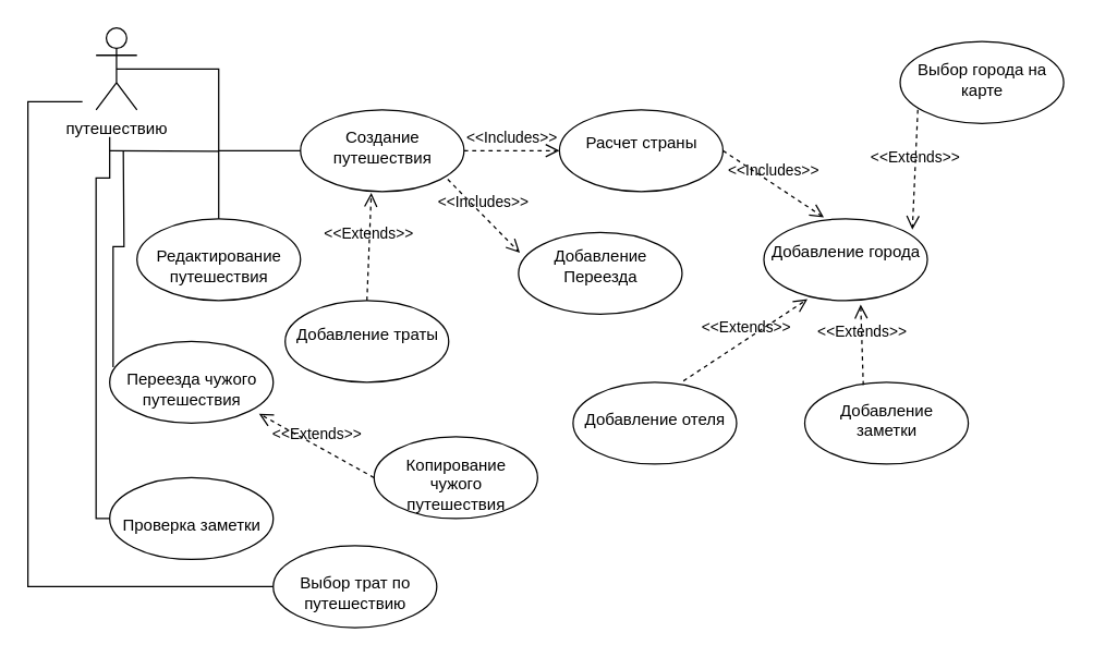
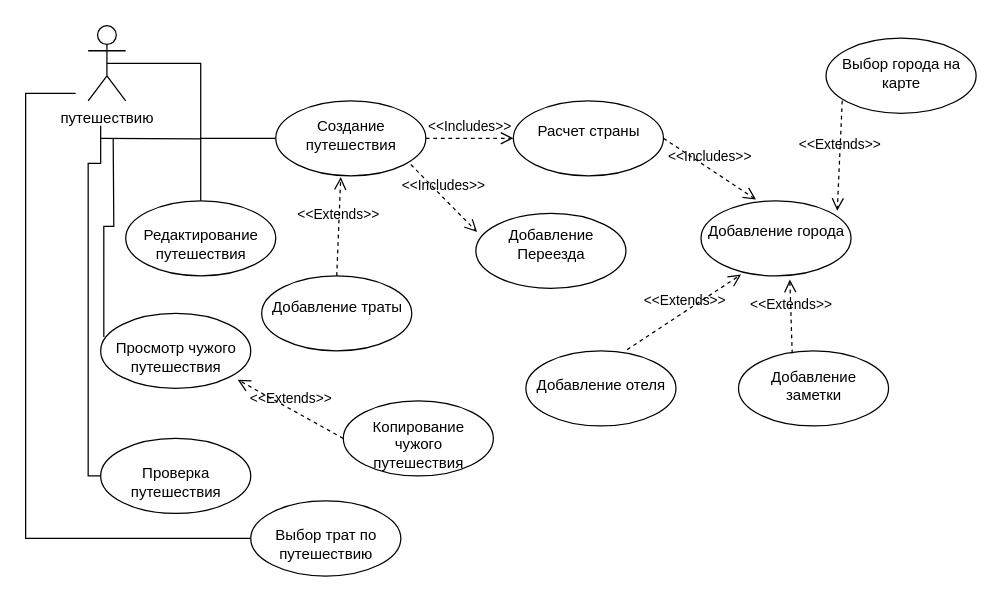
  <mxCell id="0" />
  <mxCell id="1" parent="0" />
  <mxCell id="2" value="путешествию" style="shape=umlActor;verticalLabelPosition=bottom;verticalAlign=top;html=1;" parent="1" vertex="1"><mxGeometry x="70" y="20" width="30" height="60" as="geometry" /></mxCell>
  <mxCell id="3" style="edgeStyle=orthogonalEdgeStyle;rounded=0;orthogonalLoop=1;jettySize=auto;html=1;exitX=0.5;exitY=1;exitDx=0;exitDy=0;" parent="1" edge="1"><mxGeometry relative="1" as="geometry"><mxPoint x="280" y="70" as="sourcePoint" /><mxPoint x="280" y="70" as="targetPoint" /></mxGeometry></mxCell>
  <mxCell id="4" style="edgeStyle=orthogonalEdgeStyle;rounded=0;orthogonalLoop=1;jettySize=auto;html=1;exitX=0.5;exitY=1;exitDx=0;exitDy=0;" parent="1" edge="1"><mxGeometry relative="1" as="geometry"><mxPoint x="569.25" y="60" as="sourcePoint" /><mxPoint x="569.25" y="60" as="targetPoint" /></mxGeometry></mxCell>
  <mxCell id="5" value="" style="shape=ellipse;container=1;horizontal=1;horizontalStack=0;resizeParent=1;resizeParentMax=0;resizeLast=0;html=1;dashed=0;collapsible=0;" parent="1" vertex="1"><mxGeometry x="220" y="80" width="120" height="60" as="geometry" /></mxCell>
  <mxCell id="6" value="Создание путешествия" style="html=1;strokeColor=none;fillColor=none;align=center;verticalAlign=middle;rotatable=0;whiteSpace=wrap;" parent="5" vertex="1"><mxGeometry x="3.75" y="25.71" width="112.5" height="4.29" as="geometry" /></mxCell>
  <mxCell id="7" value="" style="shape=ellipse;container=1;horizontal=1;horizontalStack=0;resizeParent=1;resizeParentMax=0;resizeLast=0;html=1;dashed=0;collapsible=0;" parent="1" vertex="1"><mxGeometry x="660" y="30" width="120" height="60" as="geometry" /></mxCell>
  <mxCell id="8" value="Выбор города на карте" style="html=1;strokeColor=none;fillColor=none;align=center;verticalAlign=middle;rotatable=0;whiteSpace=wrap;" parent="7" vertex="1"><mxGeometry x="3.75" y="25.71" width="112.5" height="4.29" as="geometry" /></mxCell>
  <mxCell id="9" value="" style="shape=ellipse;container=1;horizontal=1;horizontalStack=0;resizeParent=1;resizeParentMax=0;resizeLast=0;html=1;dashed=0;collapsible=0;" parent="1" vertex="1"><mxGeometry x="410" y="80" width="120" height="60" as="geometry" /></mxCell>
  <mxCell id="10" value="Расчет страны" style="html=1;strokeColor=none;fillColor=none;align=center;verticalAlign=middle;rotatable=0;whiteSpace=wrap;" parent="9" vertex="1"><mxGeometry x="3.75" y="20" width="112.5" height="10" as="geometry" /></mxCell>
  <mxCell id="11" value="&amp;lt;&amp;lt;Extends&amp;gt;&amp;gt;" style="endArrow=open;startArrow=none;endFill=0;startFill=0;endSize=8;html=1;verticalAlign=bottom;dashed=1;labelBackgroundColor=none;rounded=0;entryX=0.908;entryY=0.133;entryDx=0;entryDy=0;entryPerimeter=0;exitX=0.108;exitY=0.833;exitDx=0;exitDy=0;exitPerimeter=0;" parent="1" source="7" target="17" edge="1"><mxGeometry width="160" relative="1" as="geometry"><mxPoint x="635" y="110" as="sourcePoint" /><mxPoint x="350" y="30" as="targetPoint" /></mxGeometry></mxCell>
  <mxCell id="12" value="&amp;lt;&amp;lt;Includes&amp;gt;&amp;gt;" style="endArrow=open;startArrow=none;endFill=0;startFill=0;endSize=8;html=1;verticalAlign=bottom;dashed=1;labelBackgroundColor=none;rounded=0;exitX=1;exitY=0.5;exitDx=0;exitDy=0;entryX=0;entryY=0.5;entryDx=0;entryDy=0;" parent="1" source="5" target="9" edge="1"><mxGeometry x="-0.01" width="160" relative="1" as="geometry"><mxPoint x="639" y="124" as="sourcePoint" /><mxPoint x="540" y="130" as="targetPoint" /><mxPoint as="offset" /></mxGeometry></mxCell>
  <mxCell id="13" value="" style="endArrow=none;html=1;endSize=12;startArrow=none;startSize=14;startFill=0;edgeStyle=orthogonalEdgeStyle;align=center;verticalAlign=bottom;endFill=0;rounded=0;exitX=0.5;exitY=0.5;exitDx=0;exitDy=0;exitPerimeter=0;entryX=0;entryY=0.5;entryDx=0;entryDy=0;" parent="1" source="2" target="5" edge="1"><mxGeometry y="3" relative="1" as="geometry"><mxPoint x="95" y="60" as="sourcePoint" /><mxPoint x="230" y="30" as="targetPoint" /></mxGeometry></mxCell>
  <mxCell id="14" value="" style="shape=ellipse;container=1;horizontal=1;horizontalStack=0;resizeParent=1;resizeParentMax=0;resizeLast=0;html=1;dashed=0;collapsible=0;" parent="1" vertex="1"><mxGeometry x="380" y="170" width="120" height="60" as="geometry" /></mxCell>
  <mxCell id="15" value="Добавление Переезда" style="html=1;strokeColor=none;fillColor=none;align=center;verticalAlign=middle;rotatable=0;whiteSpace=wrap;" parent="14" vertex="1"><mxGeometry x="3.75" y="20" width="112.5" height="10" as="geometry" /></mxCell>
  <mxCell id="16" value="&amp;lt;&amp;lt;Includes&amp;gt;&amp;gt;" style="endArrow=open;startArrow=none;endFill=0;startFill=0;endSize=8;html=1;verticalAlign=bottom;dashed=1;labelBackgroundColor=none;rounded=0;exitX=0.9;exitY=0.85;exitDx=0;exitDy=0;entryX=0.008;entryY=0.25;entryDx=0;entryDy=0;exitPerimeter=0;entryPerimeter=0;" parent="1" source="5" target="14" edge="1"><mxGeometry x="-0.01" width="160" relative="1" as="geometry"><mxPoint x="350" y="120" as="sourcePoint" /><mxPoint x="420" y="120" as="targetPoint" /><mxPoint as="offset" /></mxGeometry></mxCell>
  <mxCell id="17" value="" style="shape=ellipse;container=1;horizontal=1;horizontalStack=0;resizeParent=1;resizeParentMax=0;resizeLast=0;html=1;dashed=0;collapsible=0;" parent="1" vertex="1"><mxGeometry x="560" y="160" width="120" height="60" as="geometry" /></mxCell>
  <mxCell id="18" value="Добавление города" style="html=1;strokeColor=none;fillColor=none;align=center;verticalAlign=middle;rotatable=0;whiteSpace=wrap;" parent="17" vertex="1"><mxGeometry x="3.75" y="20" width="112.5" height="10" as="geometry" /></mxCell>
  <mxCell id="19" value="&amp;lt;&amp;lt;Includes&amp;gt;&amp;gt;" style="endArrow=open;startArrow=none;endFill=0;startFill=0;endSize=8;html=1;verticalAlign=bottom;dashed=1;labelBackgroundColor=none;rounded=0;exitX=1;exitY=0.5;exitDx=0;exitDy=0;entryX=0.367;entryY=-0.017;entryDx=0;entryDy=0;entryPerimeter=0;" parent="1" source="9" target="17" edge="1"><mxGeometry x="-0.01" width="160" relative="1" as="geometry"><mxPoint x="350" y="120" as="sourcePoint" /><mxPoint x="420" y="120" as="targetPoint" /><mxPoint as="offset" /></mxGeometry></mxCell>
  <mxCell id="20" value="" style="shape=ellipse;container=1;horizontal=1;horizontalStack=0;resizeParent=1;resizeParentMax=0;resizeLast=0;html=1;dashed=0;collapsible=0;" parent="1" vertex="1"><mxGeometry x="590" y="280" width="120" height="60" as="geometry" /></mxCell>
  <mxCell id="21" value="Добавление заметки" style="html=1;strokeColor=none;fillColor=none;align=center;verticalAlign=middle;rotatable=0;whiteSpace=wrap;" parent="20" vertex="1"><mxGeometry x="3.75" y="25.71" width="112.5" height="4.29" as="geometry" /></mxCell>
  <mxCell id="22" value="&amp;lt;&amp;lt;Extends&amp;gt;&amp;gt;" style="endArrow=open;startArrow=none;endFill=0;startFill=0;endSize=8;html=1;verticalAlign=bottom;dashed=1;labelBackgroundColor=none;rounded=0;entryX=0.592;entryY=1.05;entryDx=0;entryDy=0;entryPerimeter=0;exitX=0.358;exitY=0.033;exitDx=0;exitDy=0;exitPerimeter=0;" parent="1" source="20" target="17" edge="1"><mxGeometry width="160" relative="1" as="geometry"><mxPoint x="683" y="90" as="sourcePoint" /><mxPoint x="679" y="178" as="targetPoint" /></mxGeometry></mxCell>
  <mxCell id="23" value="" style="shape=ellipse;container=1;horizontal=1;horizontalStack=0;resizeParent=1;resizeParentMax=0;resizeLast=0;html=1;dashed=0;collapsible=0;" parent="1" vertex="1"><mxGeometry x="420" y="280" width="120" height="60" as="geometry" /></mxCell>
  <mxCell id="24" value="Добавление отеля" style="html=1;strokeColor=none;fillColor=none;align=center;verticalAlign=middle;rotatable=0;whiteSpace=wrap;" parent="23" vertex="1"><mxGeometry x="3.75" y="25.71" width="112.5" height="4.29" as="geometry" /></mxCell>
  <mxCell id="25" value="&amp;lt;&amp;lt;Extends&amp;gt;&amp;gt;" style="endArrow=open;startArrow=none;endFill=0;startFill=0;endSize=8;html=1;verticalAlign=bottom;dashed=1;labelBackgroundColor=none;rounded=0;entryX=0.267;entryY=0.983;entryDx=0;entryDy=0;entryPerimeter=0;exitX=0.675;exitY=-0.017;exitDx=0;exitDy=0;exitPerimeter=0;" parent="1" source="23" target="17" edge="1"><mxGeometry width="160" relative="1" as="geometry"><mxPoint x="643" y="292" as="sourcePoint" /><mxPoint x="641" y="233" as="targetPoint" /></mxGeometry></mxCell>
  <mxCell id="26" value="" style="shape=ellipse;container=1;horizontal=1;horizontalStack=0;resizeParent=1;resizeParentMax=0;resizeLast=0;html=1;dashed=0;collapsible=0;" parent="1" vertex="1"><mxGeometry x="208.75" y="220" width="120" height="60" as="geometry" /></mxCell>
  <mxCell id="27" value="Добавление траты" style="html=1;strokeColor=none;fillColor=none;align=center;verticalAlign=middle;rotatable=0;whiteSpace=wrap;" parent="26" vertex="1"><mxGeometry x="3.75" y="20" width="112.5" height="10" as="geometry" /></mxCell>
  <mxCell id="28" value="&amp;lt;&amp;lt;Extends&amp;gt;&amp;gt;" style="endArrow=open;startArrow=none;endFill=0;startFill=0;endSize=8;html=1;verticalAlign=bottom;dashed=1;labelBackgroundColor=none;rounded=0;entryX=0.433;entryY=1.017;entryDx=0;entryDy=0;entryPerimeter=0;exitX=0.5;exitY=0;exitDx=0;exitDy=0;" parent="1" source="26" target="5" edge="1"><mxGeometry width="160" relative="1" as="geometry"><mxPoint x="511" y="289" as="sourcePoint" /><mxPoint x="602" y="229" as="targetPoint" /></mxGeometry></mxCell>
  <mxCell id="29" value="" style="shape=ellipse;container=1;horizontal=1;horizontalStack=0;resizeParent=1;resizeParentMax=0;resizeLast=0;html=1;dashed=0;collapsible=0;" parent="1" vertex="1"><mxGeometry x="100" y="160" width="120" height="60" as="geometry" /></mxCell>
  <mxCell id="30" value="Редактирование путешествия" style="html=1;strokeColor=none;fillColor=none;align=center;verticalAlign=middle;rotatable=0;whiteSpace=wrap;" parent="29" vertex="1"><mxGeometry x="3.75" y="30" width="112.5" height="10" as="geometry" /></mxCell>
  <mxCell id="31" value="" style="endArrow=none;html=1;endSize=12;startArrow=none;startSize=14;startFill=0;edgeStyle=orthogonalEdgeStyle;align=center;verticalAlign=bottom;endFill=0;rounded=0;entryX=0.5;entryY=0;entryDx=0;entryDy=0;" parent="1" target="29" edge="1"><mxGeometry y="3" relative="1" as="geometry"><mxPoint x="80" y="110" as="sourcePoint" /><mxPoint x="230" y="120" as="targetPoint" /></mxGeometry></mxCell>
  <mxCell id="32" value="" style="shape=ellipse;container=1;horizontal=1;horizontalStack=0;resizeParent=1;resizeParentMax=0;resizeLast=0;html=1;dashed=0;collapsible=0;" parent="1" vertex="1"><mxGeometry x="80" y="250" width="120" height="60" as="geometry" /></mxCell>
- <mxCell id="33" value="Переезда чужого путешествия" style="html=1;strokeColor=none;fillColor=none;align=center;verticalAlign=middle;rotatable=0;whiteSpace=wrap;" parent="32" vertex="1"><mxGeometry x="3.75" y="30" width="112.5" height="10" as="geometry" /></mxCell>
+ <mxCell id="33" value="Просмотр чужого путешествия" style="html=1;strokeColor=none;fillColor=none;align=center;verticalAlign=middle;rotatable=0;whiteSpace=wrap;" parent="32" vertex="1"><mxGeometry x="3.75" y="30" width="112.5" height="10" as="geometry" /></mxCell>
  <mxCell id="34" value="" style="endArrow=none;html=1;endSize=12;startArrow=none;startSize=14;startFill=0;edgeStyle=orthogonalEdgeStyle;align=center;verticalAlign=bottom;endFill=0;rounded=0;entryX=0.021;entryY=0.316;entryDx=0;entryDy=0;entryPerimeter=0;" parent="1" target="32" edge="1"><mxGeometry y="3" relative="1" as="geometry"><mxPoint x="90" y="110" as="sourcePoint" /><mxPoint x="159" y="170" as="targetPoint" /></mxGeometry></mxCell>
  <mxCell id="35" value="" style="shape=ellipse;container=1;horizontal=1;horizontalStack=0;resizeParent=1;resizeParentMax=0;resizeLast=0;html=1;dashed=0;collapsible=0;" parent="1" vertex="1"><mxGeometry x="274" y="320" width="120" height="60" as="geometry" /></mxCell>
  <mxCell id="36" value="Копирование чужого путешествия" style="html=1;strokeColor=none;fillColor=none;align=center;verticalAlign=middle;rotatable=0;whiteSpace=wrap;" parent="35" vertex="1"><mxGeometry x="3.75" y="30" width="112.5" height="10" as="geometry" /></mxCell>
  <mxCell id="37" value="&amp;lt;&amp;lt;Extends&amp;gt;&amp;gt;" style="endArrow=open;startArrow=none;endFill=0;startFill=0;endSize=8;html=1;verticalAlign=bottom;dashed=1;labelBackgroundColor=none;rounded=0;entryX=0.913;entryY=0.884;entryDx=0;entryDy=0;entryPerimeter=0;exitX=0;exitY=0.5;exitDx=0;exitDy=0;" parent="1" source="35" target="32" edge="1"><mxGeometry width="160" relative="1" as="geometry"><mxPoint x="279" y="230" as="sourcePoint" /><mxPoint x="282" y="151" as="targetPoint" /></mxGeometry></mxCell>
  <mxCell id="38" value="" style="shape=ellipse;container=1;horizontal=1;horizontalStack=0;resizeParent=1;resizeParentMax=0;resizeLast=0;html=1;dashed=0;collapsible=0;" parent="1" vertex="1"><mxGeometry x="80" y="350" width="120" height="60" as="geometry" /></mxCell>
- <mxCell id="39" value="Проверка заметки" style="html=1;strokeColor=none;fillColor=none;align=center;verticalAlign=middle;rotatable=0;whiteSpace=wrap;" parent="38" vertex="1"><mxGeometry x="3.75" y="30" width="112.5" height="10" as="geometry" /></mxCell>
+ <mxCell id="39" value="Проверка путешествия" style="html=1;strokeColor=none;fillColor=none;align=center;verticalAlign=middle;rotatable=0;whiteSpace=wrap;" parent="38" vertex="1"><mxGeometry x="3.75" y="30" width="112.5" height="10" as="geometry" /></mxCell>
  <mxCell id="40" value="" style="shape=ellipse;container=1;horizontal=1;horizontalStack=0;resizeParent=1;resizeParentMax=0;resizeLast=0;html=1;dashed=0;collapsible=0;" parent="1" vertex="1"><mxGeometry x="200" y="400" width="120" height="60" as="geometry" /></mxCell>
  <mxCell id="41" value="Выбор трат по путешествию" style="html=1;strokeColor=none;fillColor=none;align=center;verticalAlign=middle;rotatable=0;whiteSpace=wrap;" parent="40" vertex="1"><mxGeometry x="3.75" y="30" width="112.5" height="10" as="geometry" /></mxCell>
  <mxCell id="42" value="" style="endArrow=none;html=1;endSize=12;startArrow=none;startSize=14;startFill=0;edgeStyle=orthogonalEdgeStyle;align=center;verticalAlign=bottom;endFill=0;rounded=0;entryX=0;entryY=0.5;entryDx=0;entryDy=0;" parent="1" target="38" edge="1"><mxGeometry y="3" relative="1" as="geometry"><mxPoint x="80" y="100" as="sourcePoint" /><mxPoint x="159" y="170" as="targetPoint" /><Array as="points"><mxPoint x="80" y="130" /><mxPoint x="70" y="130" /><mxPoint x="70" y="380" /></Array></mxGeometry></mxCell>
  <mxCell id="43" value="" style="endArrow=none;html=1;endSize=12;startArrow=none;startSize=14;startFill=0;edgeStyle=orthogonalEdgeStyle;align=center;verticalAlign=bottom;endFill=0;rounded=0;entryX=0;entryY=0.5;entryDx=0;entryDy=0;" parent="1" target="40" edge="1"><mxGeometry y="3" relative="1" as="geometry"><mxPoint x="60" y="74" as="sourcePoint" /><mxPoint x="90" y="390" as="targetPoint" /><Array as="points"><mxPoint x="20" y="74" /><mxPoint x="20" y="430" /></Array></mxGeometry></mxCell>
